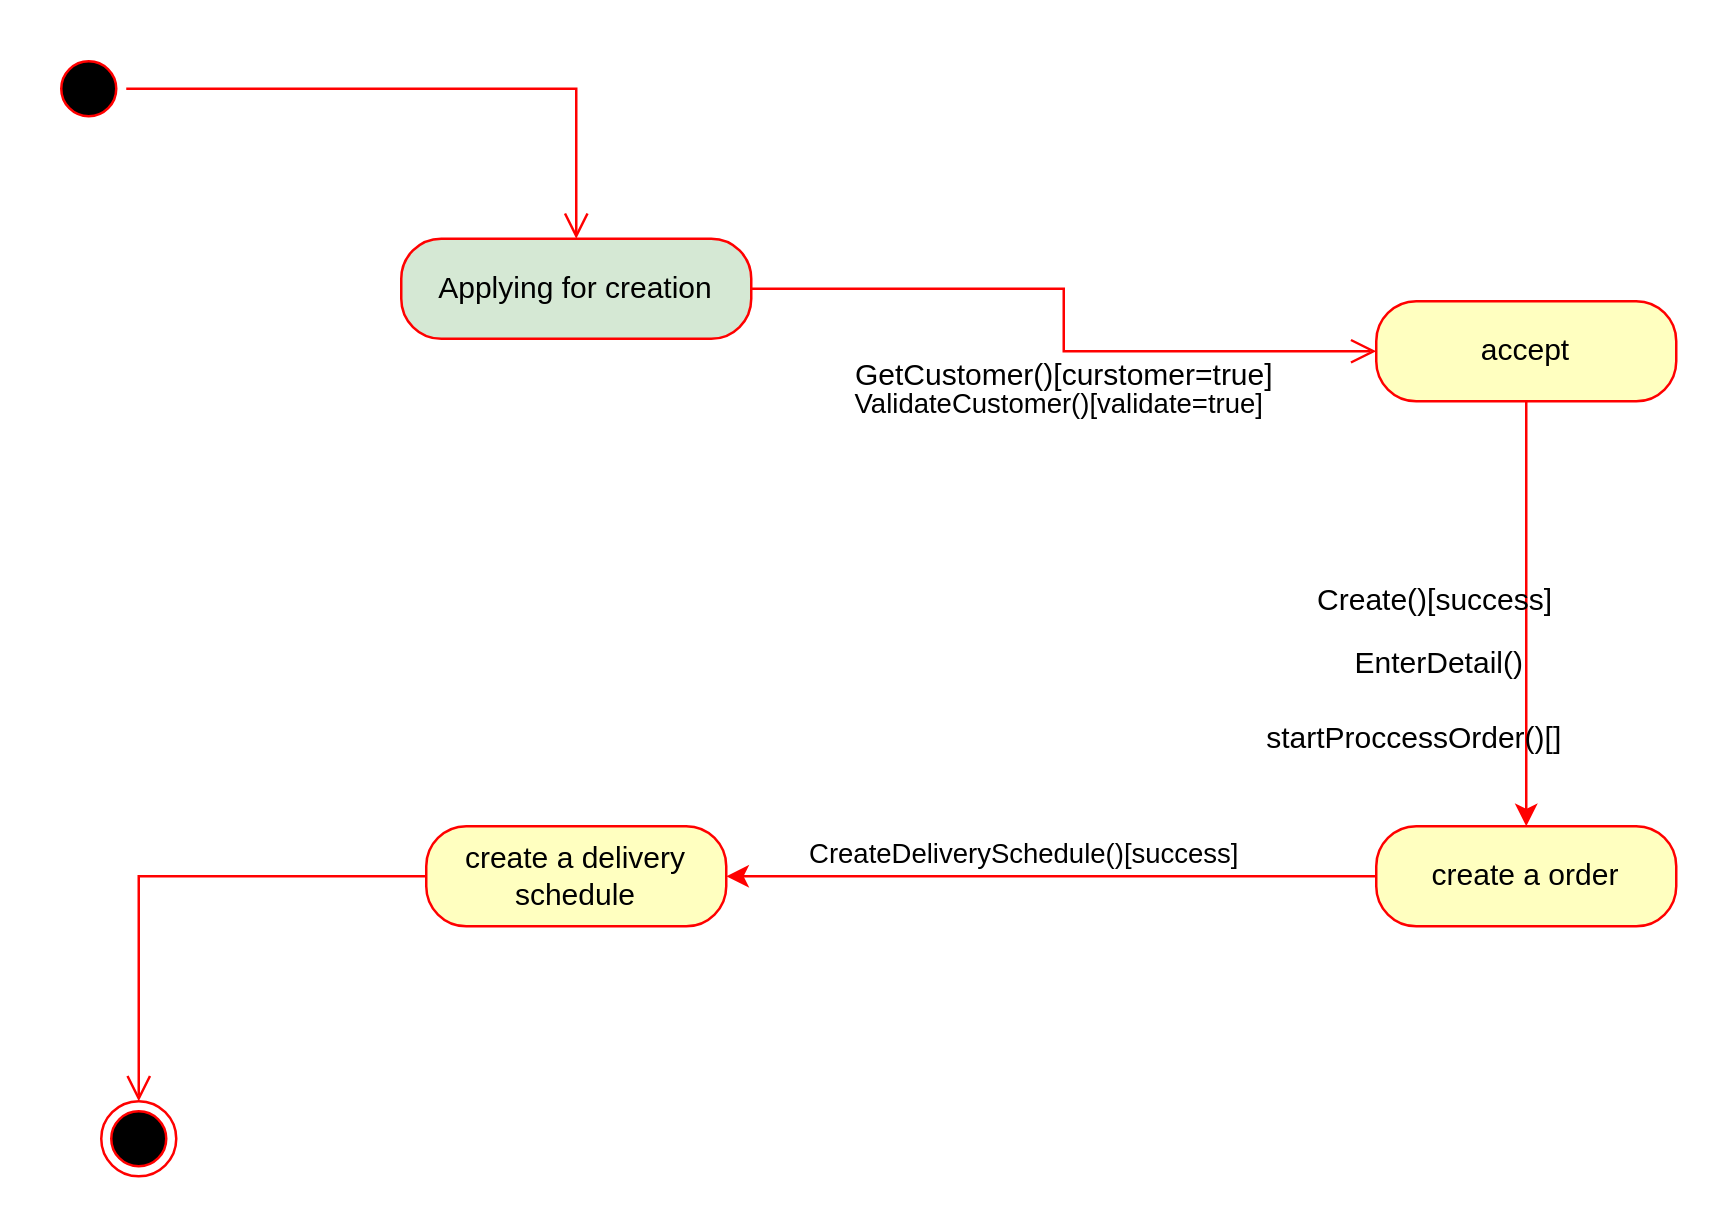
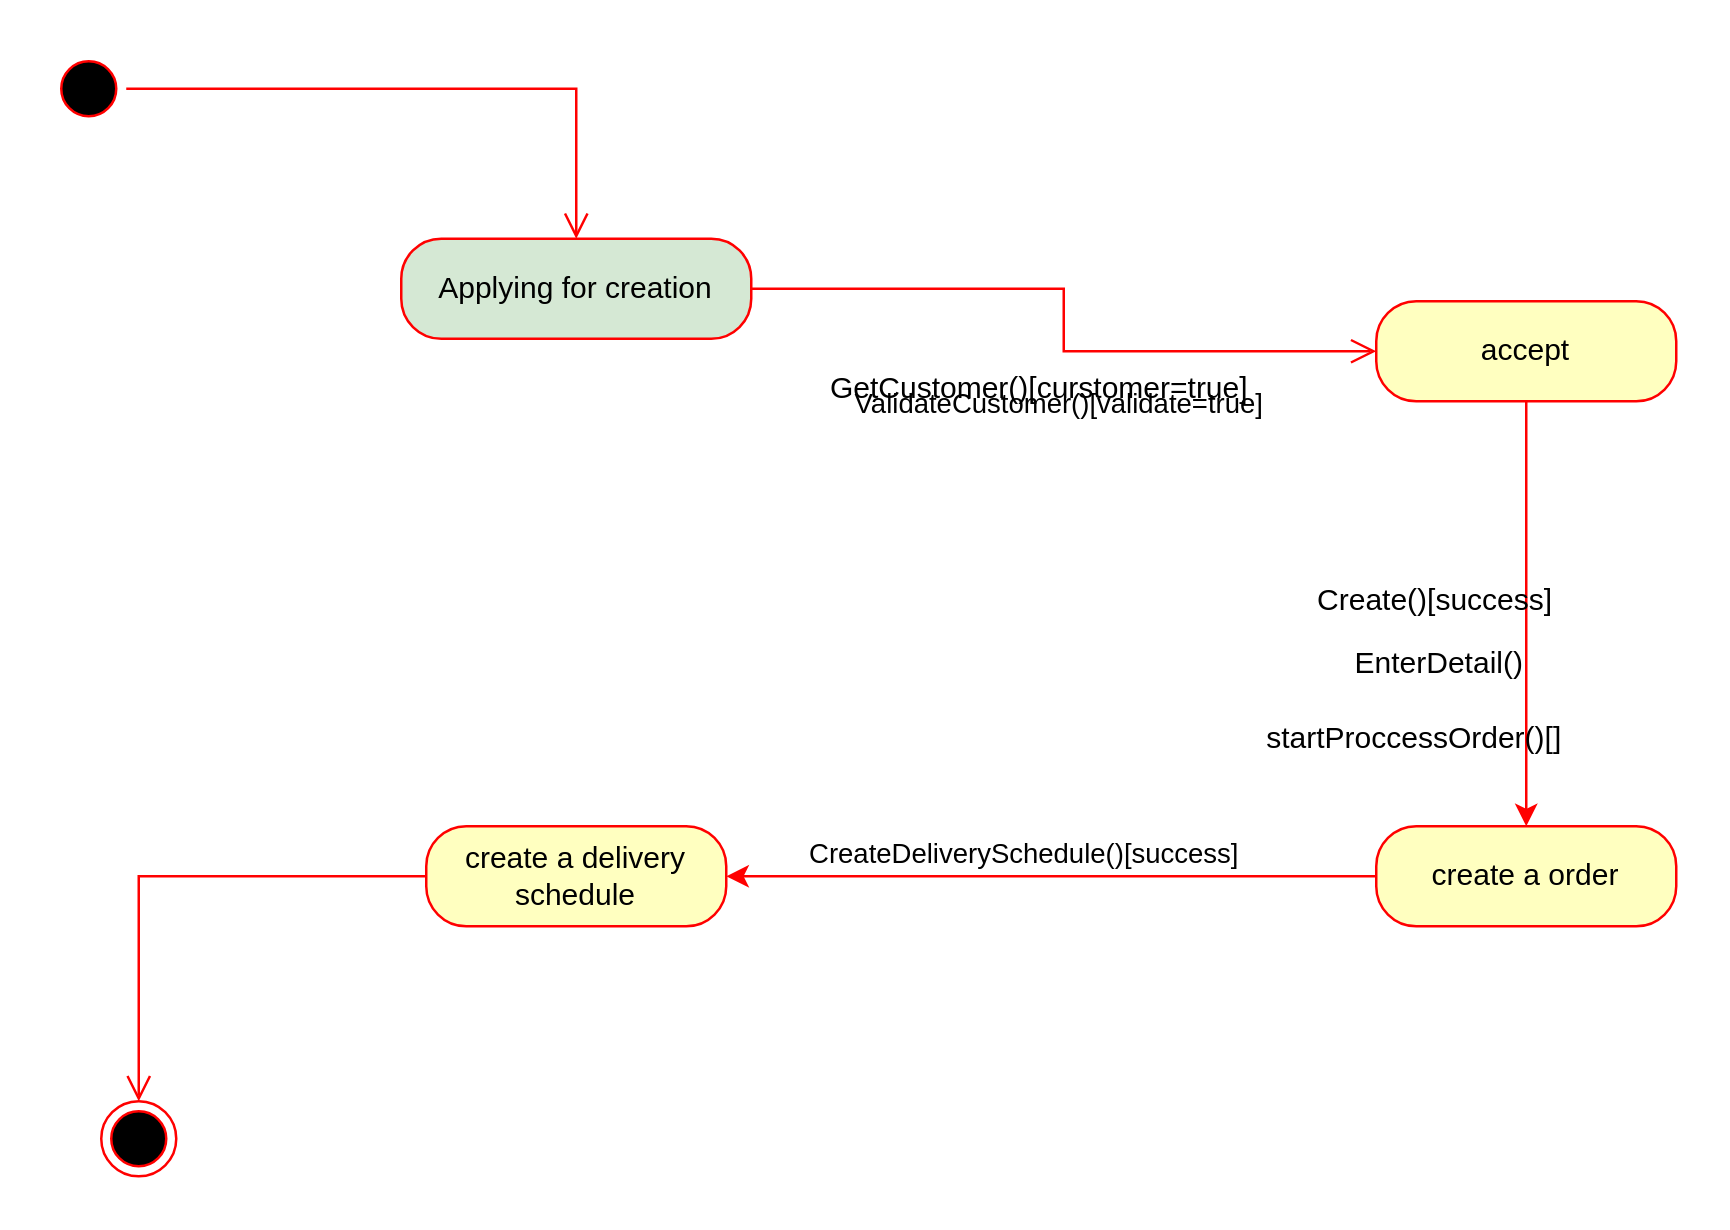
  <mxCell id="0" />
  <mxCell id="1" parent="0" />
  <mxCell id="2" value="" style="ellipse;html=1;shape=startState;fillColor=#000000;strokeColor=#ff0000;" vertex="1" parent="1"><mxGeometry x="20" y="20" width="30" height="30" as="geometry" /></mxCell>
  <mxCell id="3" value="" style="edgeStyle=orthogonalEdgeStyle;html=1;verticalAlign=bottom;endArrow=open;endSize=8;strokeColor=#ff0000;rounded=0;entryX=0.5;entryY=0;entryDx=0;entryDy=0;" edge="1" source="2" parent="1" target="4"><mxGeometry relative="1" as="geometry"><mxPoint x="35" y="110" as="targetPoint" /></mxGeometry></mxCell>
  <mxCell id="4" value="Applying for creation" style="rounded=1;whiteSpace=wrap;html=1;arcSize=40;fontColor=#000000;fillColor=#d5e8d4;strokeColor=#ff0000;" vertex="1" parent="1"><mxGeometry x="160" y="95" width="140" height="40" as="geometry" /></mxCell>
  <mxCell id="5" style="edgeStyle=orthogonalEdgeStyle;rounded=0;orthogonalLoop=1;jettySize=auto;html=1;exitX=0.5;exitY=1;exitDx=0;exitDy=0;strokeColor=#FF0000;" edge="1" parent="1" source="6" target="9"><mxGeometry relative="1" as="geometry" /></mxCell>
  <mxCell id="6" value="accept" style="rounded=1;whiteSpace=wrap;html=1;arcSize=40;fontColor=#000000;fillColor=#ffffc0;strokeColor=#ff0000;" vertex="1" parent="1"><mxGeometry x="550" y="120" width="120" height="40" as="geometry" /></mxCell>
  <mxCell id="7" style="edgeStyle=orthogonalEdgeStyle;rounded=0;orthogonalLoop=1;jettySize=auto;html=1;exitX=0;exitY=0.5;exitDx=0;exitDy=0;strokeColor=#FF0000;" edge="1" parent="1" source="9" target="10"><mxGeometry relative="1" as="geometry" /></mxCell>
  <mxCell id="8" value="CreateDeliverySchedule()[success]" style="edgeLabel;html=1;align=center;verticalAlign=middle;resizable=0;points=[];" vertex="1" connectable="0" parent="7"><mxGeometry x="0.092" y="-1" relative="1" as="geometry"><mxPoint y="-9" as="offset" /></mxGeometry></mxCell>
  <mxCell id="9" value="create a order" style="rounded=1;whiteSpace=wrap;html=1;arcSize=40;fontColor=#000000;fillColor=#ffffc0;strokeColor=#ff0000;" vertex="1" parent="1"><mxGeometry x="550" y="330" width="120" height="40" as="geometry" /></mxCell>
  <mxCell id="10" value="create a delivery schedule" style="rounded=1;whiteSpace=wrap;html=1;arcSize=40;fontColor=#000000;fillColor=#ffffc0;strokeColor=#ff0000;" vertex="1" parent="1"><mxGeometry x="170" y="330" width="120" height="40" as="geometry" /></mxCell>
  <mxCell id="11" value="" style="edgeStyle=orthogonalEdgeStyle;html=1;verticalAlign=bottom;endArrow=open;endSize=8;strokeColor=#ff0000;rounded=0;entryX=0.5;entryY=0;entryDx=0;entryDy=0;" edge="1" source="10" parent="1" target="14"><mxGeometry relative="1" as="geometry"><mxPoint x="100" y="430" as="targetPoint" /></mxGeometry></mxCell>
  <mxCell id="12" value="" style="edgeStyle=orthogonalEdgeStyle;html=1;verticalAlign=bottom;endArrow=open;endSize=8;strokeColor=#FF0000;rounded=0;entryX=0;entryY=0.5;entryDx=0;entryDy=0;exitX=1;exitY=0.5;exitDx=0;exitDy=0;" edge="1" parent="1" source="4" target="6"><mxGeometry relative="1" as="geometry"><mxPoint x="560" y="215" as="targetPoint" /><mxPoint x="380" y="110" as="sourcePoint" /></mxGeometry></mxCell>
  <mxCell id="13" value="ValidateCustomer()[validate=true]" style="edgeLabel;html=1;align=center;verticalAlign=middle;resizable=0;points=[];" vertex="1" connectable="0" parent="12"><mxGeometry x="0.736" relative="1" as="geometry"><mxPoint x="-92" y="20" as="offset" /></mxGeometry></mxCell>
  <mxCell id="14" value="" style="ellipse;html=1;shape=endState;fillColor=#000000;strokeColor=#ff0000;" vertex="1" parent="1"><mxGeometry x="40" y="440" width="30" height="30" as="geometry" /></mxCell>
- <mxCell id="15" value="GetCustomer()[curstomer=true]" style="text;html=1;align=center;verticalAlign=middle;resizable=0;points=[];autosize=1;strokeColor=none;fillColor=none;" vertex="1" parent="1"><mxGeometry x="330" y="135" width="190" height="30" as="geometry" /></mxCell>
+ <mxCell id="15" value="GetCustomer()[curstomer=true]" style="text;html=1;align=center;verticalAlign=middle;resizable=0;points=[];autosize=1;strokeColor=none;fillColor=none;" vertex="1" parent="1"><mxGeometry x="320" y="140" width="190" height="30" as="geometry" /></mxCell>
  <mxCell id="16" value="Create()[success]&amp;nbsp;" style="text;html=1;align=center;verticalAlign=middle;resizable=0;points=[];autosize=1;strokeColor=none;fillColor=none;" vertex="1" parent="1"><mxGeometry x="515" y="225" width="120" height="30" as="geometry" /></mxCell>
  <mxCell id="17" value="EnterDetail()" style="text;html=1;align=center;verticalAlign=middle;resizable=0;points=[];autosize=1;strokeColor=none;fillColor=none;" vertex="1" parent="1"><mxGeometry x="530" y="250" width="90" height="30" as="geometry" /></mxCell>
  <mxCell id="18" value="startProccessOrder()[]" style="text;html=1;align=center;verticalAlign=middle;resizable=0;points=[];autosize=1;strokeColor=none;fillColor=none;" vertex="1" parent="1"><mxGeometry x="495" y="280" width="140" height="30" as="geometry" /></mxCell>
